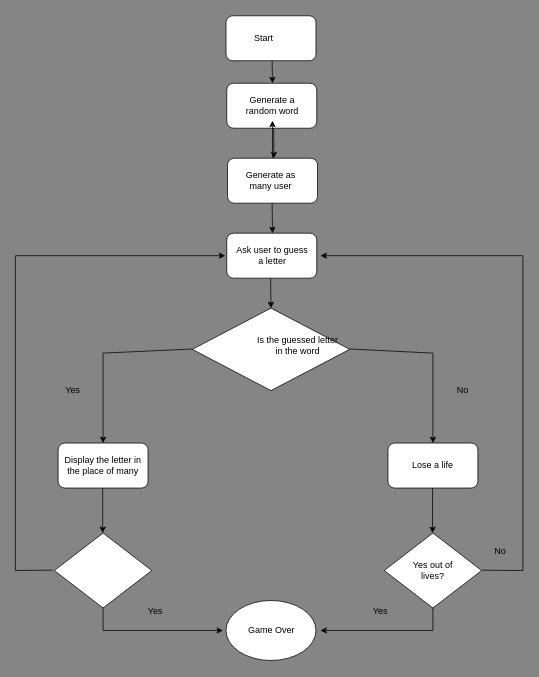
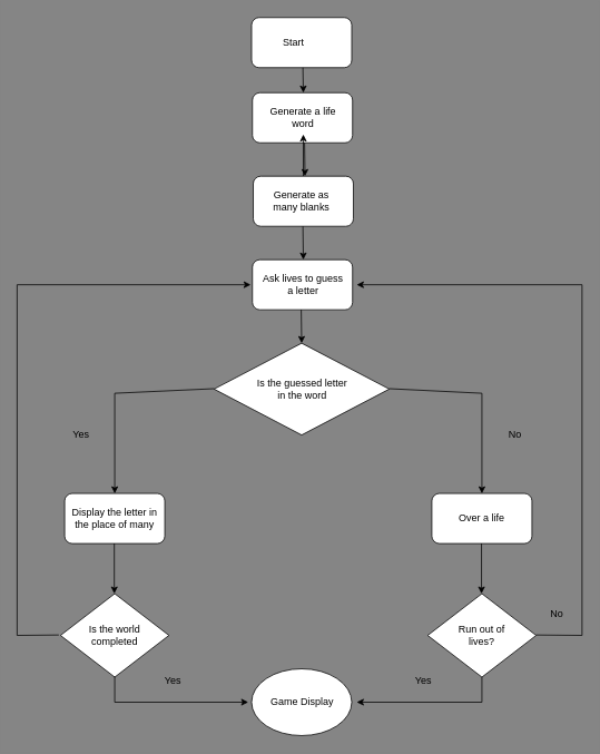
  <mxCell id="0" />
  <mxCell id="1" parent="0" />
  <mxCell id="2" value="" style="rhombus;whiteSpace=wrap;html=1;" parent="1" vertex="1"><mxGeometry x="512" y="710" width="130" height="100" as="geometry" /></mxCell>
  <mxCell id="3" value="" style="rhombus;whiteSpace=wrap;html=1;" parent="1" vertex="1"><mxGeometry x="72" y="710" width="130" height="100" as="geometry" /></mxCell>
  <mxCell id="4" value="" style="rounded=1;whiteSpace=wrap;html=1;" parent="1" vertex="1"><mxGeometry x="301" y="20" width="120" height="60" as="geometry" /></mxCell>
  <mxCell id="5" value="Start" style="text;strokeColor=none;align=center;fillColor=none;html=1;verticalAlign=middle;whiteSpace=wrap;rounded=0;fontColor=#000000;" parent="1" vertex="1"><mxGeometry x="323.5" y="37.5" width="55" height="25" as="geometry" /></mxCell>
  <mxCell id="6" value="" style="edgeStyle=none;orthogonalLoop=1;jettySize=auto;html=1;rounded=0;" parent="1" edge="1"><mxGeometry width="80" relative="1" as="geometry"><mxPoint x="362.5" y="80" as="sourcePoint" /><mxPoint x="363" y="110" as="targetPoint" /><Array as="points" /></mxGeometry></mxCell>
  <mxCell id="7" value="" style="rounded=1;whiteSpace=wrap;html=1;" parent="1" vertex="1"><mxGeometry x="302" y="110" width="120" height="60" as="geometry" /></mxCell>
- <mxCell id="8" value="Generate a random word" style="text;strokeColor=none;align=center;fillColor=none;html=1;verticalAlign=middle;whiteSpace=wrap;rounded=0;" parent="1" vertex="1"><mxGeometry x="313" y="120" width="100" height="40" as="geometry" /></mxCell>
+ <mxCell id="8" value="Generate a life word" style="text;strokeColor=none;align=center;fillColor=none;html=1;verticalAlign=middle;whiteSpace=wrap;rounded=0;" parent="1" vertex="1"><mxGeometry x="313" y="120" width="100" height="40" as="geometry" /></mxCell>
  <mxCell id="9" value="" style="edgeStyle=none;orthogonalLoop=1;jettySize=auto;html=1;rounded=0;" parent="1" edge="1"><mxGeometry width="80" relative="1" as="geometry"><mxPoint x="364.5" y="170" as="sourcePoint" /><mxPoint x="365" y="210" as="targetPoint" /><Array as="points" /></mxGeometry></mxCell>
  <mxCell id="10" value="" style="edgeStyle=orthogonalEdgeStyle;rounded=0;orthogonalLoop=1;jettySize=auto;html=1;" parent="1" source="11" target="8" edge="1"><mxGeometry relative="1" as="geometry" /></mxCell>
  <mxCell id="11" value="" style="rounded=1;whiteSpace=wrap;html=1;" parent="1" vertex="1"><mxGeometry x="303" y="210" width="120" height="60" as="geometry" /></mxCell>
- <mxCell id="12" value="Generate as many user" style="text;strokeColor=none;align=center;fillColor=none;html=1;verticalAlign=middle;whiteSpace=wrap;rounded=0;" parent="1" vertex="1"><mxGeometry x="316" y="225" width="90" height="30" as="geometry" /></mxCell>
+ <mxCell id="12" value="Generate as many blanks" style="text;strokeColor=none;align=center;fillColor=none;html=1;verticalAlign=middle;whiteSpace=wrap;rounded=0;" parent="1" vertex="1"><mxGeometry x="316" y="225" width="90" height="30" as="geometry" /></mxCell>
  <mxCell id="13" value="" style="edgeStyle=none;orthogonalLoop=1;jettySize=auto;html=1;rounded=0;" parent="1" edge="1"><mxGeometry width="80" relative="1" as="geometry"><mxPoint x="362.5" y="270" as="sourcePoint" /><mxPoint x="363" y="310" as="targetPoint" /><Array as="points" /></mxGeometry></mxCell>
  <mxCell id="14" value="" style="rounded=1;whiteSpace=wrap;html=1;" parent="1" vertex="1"><mxGeometry x="302" y="310" width="120" height="60" as="geometry" /></mxCell>
- <mxCell id="15" value="Ask user to guess a letter&lt;br&gt;" style="text;strokeColor=none;align=center;fillColor=none;html=1;verticalAlign=middle;whiteSpace=wrap;rounded=0;" parent="1" vertex="1"><mxGeometry x="313" y="315" width="100" height="50" as="geometry" /></mxCell>
+ <mxCell id="15" value="Ask lives to guess a letter&lt;br&gt;" style="text;strokeColor=none;align=center;fillColor=none;html=1;verticalAlign=middle;whiteSpace=wrap;rounded=0;" parent="1" vertex="1"><mxGeometry x="313" y="315" width="100" height="50" as="geometry" /></mxCell>
  <mxCell id="16" value="" style="rhombus;whiteSpace=wrap;html=1;" parent="1" vertex="1"><mxGeometry x="256" y="410" width="210" height="110" as="geometry" /></mxCell>
  <mxCell id="17" value="" style="edgeStyle=none;orthogonalLoop=1;jettySize=auto;html=1;rounded=0;" parent="1" edge="1"><mxGeometry width="80" relative="1" as="geometry"><mxPoint x="360.5" y="370" as="sourcePoint" /><mxPoint x="361" y="410" as="targetPoint" /><Array as="points" /></mxGeometry></mxCell>
- <mxCell id="18" value="Is the guessed letter in the word" style="text;strokeColor=none;align=center;fillColor=none;html=1;verticalAlign=middle;whiteSpace=wrap;rounded=0;" parent="1" vertex="1"><mxGeometry x="337" y="420" width="120" height="80" as="geometry" /></mxCell>
+ <mxCell id="18" value="Is the guessed letter in the word" style="text;strokeColor=none;align=center;fillColor=none;html=1;verticalAlign=middle;whiteSpace=wrap;rounded=0;" parent="1" vertex="1"><mxGeometry x="302" y="425" width="120" height="80" as="geometry" /></mxCell>
  <mxCell id="19" value="" style="edgeStyle=none;orthogonalLoop=1;jettySize=auto;html=1;rounded=0;" parent="1" edge="1"><mxGeometry width="80" relative="1" as="geometry"><mxPoint x="256" y="464.5" as="sourcePoint" /><mxPoint x="137" y="590" as="targetPoint" /><Array as="points"><mxPoint x="137" y="470" /></Array></mxGeometry></mxCell>
  <mxCell id="20" value="" style="edgeStyle=none;orthogonalLoop=1;jettySize=auto;html=1;rounded=0;" parent="1" edge="1"><mxGeometry width="80" relative="1" as="geometry"><mxPoint x="466" y="464.5" as="sourcePoint" /><mxPoint x="577" y="590" as="targetPoint" /><Array as="points"><mxPoint x="577" y="470" /></Array></mxGeometry></mxCell>
  <mxCell id="21" value="Yes" style="text;strokeColor=none;align=center;fillColor=none;html=1;verticalAlign=middle;whiteSpace=wrap;rounded=0;" parent="1" vertex="1"><mxGeometry x="67" y="505" width="60" height="30" as="geometry" /></mxCell>
  <mxCell id="22" value="No" style="text;strokeColor=none;align=center;fillColor=none;html=1;verticalAlign=middle;whiteSpace=wrap;rounded=0;" parent="1" vertex="1"><mxGeometry x="587" y="505" width="60" height="30" as="geometry" /></mxCell>
  <mxCell id="23" value="" style="rounded=1;whiteSpace=wrap;html=1;" parent="1" vertex="1"><mxGeometry x="77" y="590" width="120" height="60" as="geometry" /></mxCell>
  <mxCell id="24" value="Display the letter in the place of many" style="text;strokeColor=none;align=center;fillColor=none;html=1;verticalAlign=middle;whiteSpace=wrap;rounded=0;" parent="1" vertex="1"><mxGeometry x="77" y="605" width="120" height="30" as="geometry" /></mxCell>
  <mxCell id="25" value="" style="rounded=1;whiteSpace=wrap;html=1;" parent="1" vertex="1"><mxGeometry x="517" y="590" width="120" height="60" as="geometry" /></mxCell>
- <mxCell id="26" value="Lose a life" style="text;strokeColor=none;align=center;fillColor=none;html=1;verticalAlign=middle;whiteSpace=wrap;rounded=0;" parent="1" vertex="1"><mxGeometry x="547" y="605" width="60" height="30" as="geometry" /></mxCell>
+ <mxCell id="26" value="Over a life" style="text;strokeColor=none;align=center;fillColor=none;html=1;verticalAlign=middle;whiteSpace=wrap;rounded=0;" parent="1" vertex="1"><mxGeometry x="547" y="605" width="60" height="30" as="geometry" /></mxCell>
  <mxCell id="27" value="" style="edgeStyle=none;orthogonalLoop=1;jettySize=auto;html=1;rounded=0;" parent="1" edge="1"><mxGeometry width="80" relative="1" as="geometry"><mxPoint x="136.5" y="650" as="sourcePoint" /><mxPoint x="136.5" y="710" as="targetPoint" /><Array as="points" /></mxGeometry></mxCell>
  <mxCell id="28" value="" style="edgeStyle=none;orthogonalLoop=1;jettySize=auto;html=1;rounded=0;" parent="1" edge="1"><mxGeometry width="80" relative="1" as="geometry"><mxPoint x="576.5" y="650" as="sourcePoint" /><mxPoint x="576.5" y="710" as="targetPoint" /><Array as="points" /></mxGeometry></mxCell>
- <mxCell id="30" value="Yes out of lives?" style="text;strokeColor=none;align=center;fillColor=none;html=1;verticalAlign=middle;whiteSpace=wrap;rounded=0;" parent="1" vertex="1"><mxGeometry x="547" y="745" width="60" height="30" as="geometry" /></mxCell>
+ <mxCell id="29" value="Is the world completed" style="text;strokeColor=none;align=center;fillColor=none;html=1;verticalAlign=middle;whiteSpace=wrap;rounded=0;" parent="1" vertex="1"><mxGeometry x="97" y="745" width="80" height="30" as="geometry" /></mxCell>
+ <mxCell id="30" value="Run out of lives?" style="text;strokeColor=none;align=center;fillColor=none;html=1;verticalAlign=middle;whiteSpace=wrap;rounded=0;" parent="1" vertex="1"><mxGeometry x="547" y="745" width="60" height="30" as="geometry" /></mxCell>
  <mxCell id="31" value="" style="edgeStyle=none;orthogonalLoop=1;jettySize=auto;html=1;rounded=0;" parent="1" edge="1"><mxGeometry width="80" relative="1" as="geometry"><mxPoint x="642" y="759.5" as="sourcePoint" /><mxPoint x="427" y="340" as="targetPoint" /><Array as="points"><mxPoint x="697" y="760" /><mxPoint x="697" y="340" /></Array></mxGeometry></mxCell>
  <mxCell id="32" value="" style="edgeStyle=none;orthogonalLoop=1;jettySize=auto;html=1;rounded=0;" parent="1" edge="1"><mxGeometry width="80" relative="1" as="geometry"><mxPoint x="70" y="759.5" as="sourcePoint" /><mxPoint x="300" y="340" as="targetPoint" /><Array as="points"><mxPoint x="20" y="760" /><mxPoint x="20" y="340" /></Array></mxGeometry></mxCell>
  <mxCell id="33" value="No" style="text;strokeColor=none;align=center;fillColor=none;html=1;verticalAlign=middle;whiteSpace=wrap;rounded=0;" parent="1" vertex="1"><mxGeometry x="637" y="720" width="60" height="30" as="geometry" /></mxCell>
  <mxCell id="34" value="Yes" style="text;strokeColor=none;align=center;fillColor=none;html=1;verticalAlign=middle;whiteSpace=wrap;rounded=0;" parent="1" vertex="1"><mxGeometry x="177" y="800" width="60" height="30" as="geometry" /></mxCell>
  <mxCell id="35" value="Yes" style="text;strokeColor=none;align=center;fillColor=none;html=1;verticalAlign=middle;whiteSpace=wrap;rounded=0;" parent="1" vertex="1"><mxGeometry x="477" y="800" width="60" height="30" as="geometry" /></mxCell>
  <mxCell id="36" value="" style="ellipse;whiteSpace=wrap;html=1;" parent="1" vertex="1"><mxGeometry x="301" y="800" width="120" height="80" as="geometry" /></mxCell>
- <mxCell id="37" value="Game Over&lt;br&gt;" style="text;strokeColor=none;align=center;fillColor=none;html=1;verticalAlign=middle;whiteSpace=wrap;rounded=0;" parent="1" vertex="1"><mxGeometry x="307" y="825" width="110" height="30" as="geometry" /></mxCell>
+ <mxCell id="37" value="Game Display&lt;br&gt;" style="text;strokeColor=none;align=center;fillColor=none;html=1;verticalAlign=middle;whiteSpace=wrap;rounded=0;" parent="1" vertex="1"><mxGeometry x="307" y="825" width="110" height="30" as="geometry" /></mxCell>
  <mxCell id="38" value="" style="edgeStyle=none;orthogonalLoop=1;jettySize=auto;html=1;rounded=0;exitX=0.5;exitY=1;exitDx=0;exitDy=0;" parent="1" source="2" edge="1"><mxGeometry width="80" relative="1" as="geometry"><mxPoint x="547" y="839.5" as="sourcePoint" /><mxPoint x="427" y="840" as="targetPoint" /><Array as="points"><mxPoint x="577" y="840" /></Array></mxGeometry></mxCell>
  <mxCell id="39" value="" style="edgeStyle=none;orthogonalLoop=1;jettySize=auto;html=1;rounded=0;" parent="1" edge="1"><mxGeometry width="80" relative="1" as="geometry"><mxPoint x="137" y="809" as="sourcePoint" /><mxPoint x="297" y="840" as="targetPoint" /><Array as="points"><mxPoint x="137" y="840" /></Array></mxGeometry></mxCell>
